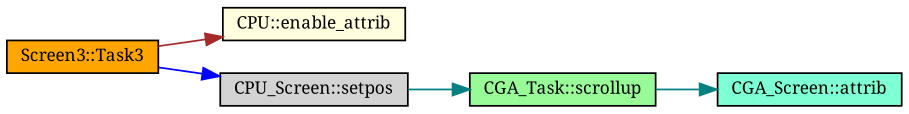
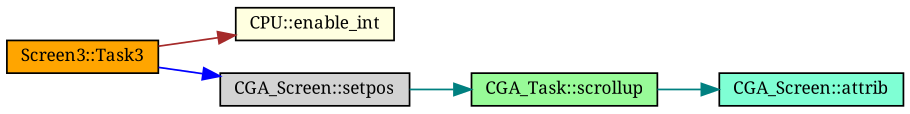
  digraph {
    fontname="Noto Serif"
    rankdir=LR
    node [color=black fontname="Noto Serif" fontsize=10 shape=record style=filled]
    edge [color=teal fontname="Noto Serif" fontsize=10 labelfontname=FreeSans labelfontsize=10 style=solid]
    n1 [fillcolor=orange fontcolor=black height=0.2 label="Screen3::Task3" width=0.4]
-   n2 [fillcolor=lightyellow height=0.2 label="CPU::enable_attrib" width=0.4]
-   n3 [fillcolor=lightgrey height=0.2 label="CPU_Screen::setpos" width=0.4]
+   n2 [fillcolor=lightyellow height=0.2 label="CPU::enable_int" width=0.4]
+   n3 [fillcolor=lightgrey height=0.2 label="CGA_Screen::setpos" width=0.4]
    n4 [fillcolor=palegreen height=0.2 label="CGA_Task::scrollup" width=0.4]
    n5 [fillcolor=aquamarine height=0.2 label="CGA_Screen::attrib" width=0.4]
    n1 -> n2 [color=brown]
    n1 -> n3 [color=blue]
    n3 -> n4
    n4 -> n5
  }
